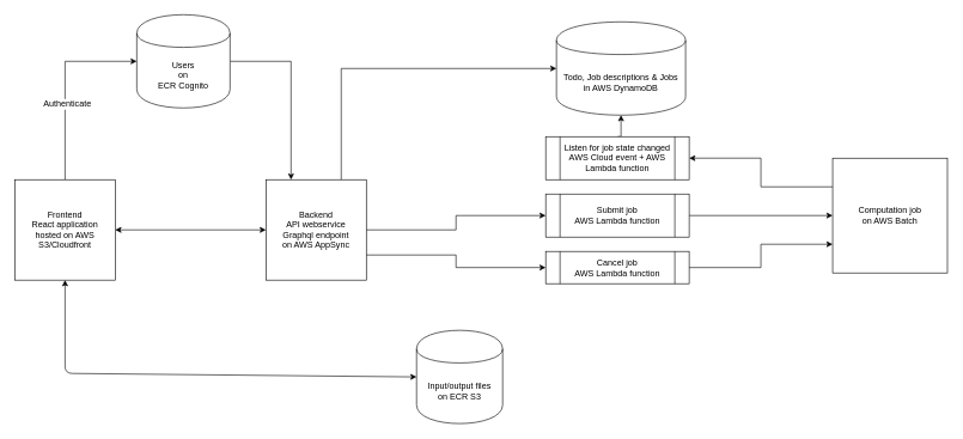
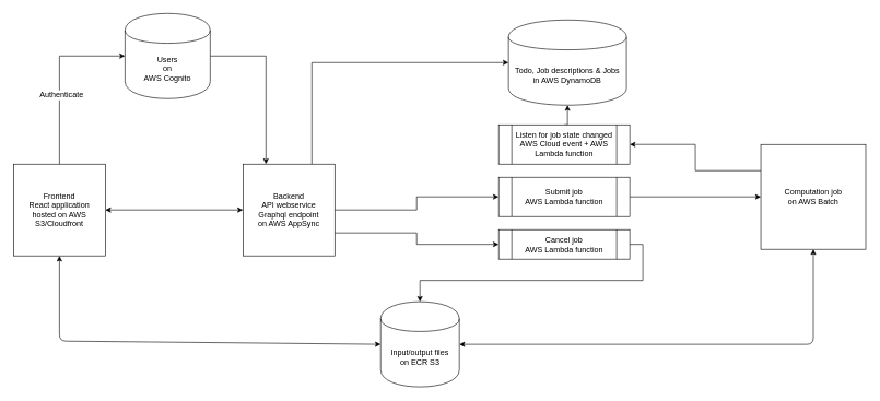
  <mxCell id="0" />
  <mxCell id="1" parent="0" />
  <mxCell id="2" style="edgeStyle=orthogonalEdgeStyle;rounded=0;orthogonalLoop=1;jettySize=auto;html=1;exitX=0;exitY=0.5;exitDx=0;exitDy=0;entryX=0;entryY=0.5;entryDx=0;entryDy=0;" edge="1" parent="1" source="4" target="11"><mxGeometry relative="1" as="geometry" /></mxCell>
  <mxCell id="3" value="Authenticate" style="text;html=1;align=center;verticalAlign=middle;resizable=0;points=[];labelBackgroundColor=#ffffff;" vertex="1" connectable="0" parent="2"><mxGeometry x="-0.2" y="-2" relative="1" as="geometry"><mxPoint as="offset" /></mxGeometry></mxCell>
  <mxCell id="4" value="Frontend&lt;br&gt;React application&lt;br&gt;hosted on AWS S3/Cloudfront" style="whiteSpace=wrap;html=1;aspect=fixed;direction=south;" vertex="1" parent="1"><mxGeometry x="20" y="250" width="140" height="140" as="geometry" /></mxCell>
  <mxCell id="5" style="edgeStyle=orthogonalEdgeStyle;rounded=0;orthogonalLoop=1;jettySize=auto;html=1;exitX=1;exitY=0.5;exitDx=0;exitDy=0;" edge="1" parent="1" source="4" target="4"><mxGeometry relative="1" as="geometry" /></mxCell>
  <mxCell id="6" style="edgeStyle=orthogonalEdgeStyle;rounded=0;orthogonalLoop=1;jettySize=auto;html=1;exitX=0.75;exitY=0;exitDx=0;exitDy=0;entryX=0;entryY=0.5;entryDx=0;entryDy=0;" edge="1" parent="1" source="9" target="13"><mxGeometry relative="1" as="geometry" /></mxCell>
  <mxCell id="7" style="edgeStyle=orthogonalEdgeStyle;rounded=0;orthogonalLoop=1;jettySize=auto;html=1;exitX=1;exitY=0.5;exitDx=0;exitDy=0;" edge="1" parent="1" source="9" target="15"><mxGeometry relative="1" as="geometry" /></mxCell>
  <mxCell id="8" style="edgeStyle=orthogonalEdgeStyle;rounded=0;orthogonalLoop=1;jettySize=auto;html=1;exitX=1;exitY=0.75;exitDx=0;exitDy=0;entryX=0;entryY=0.5;entryDx=0;entryDy=0;" edge="1" parent="1" source="9" target="17"><mxGeometry relative="1" as="geometry" /></mxCell>
  <mxCell id="9" value="Backend &lt;br&gt;API webservice&lt;br&gt;Graphql endpoint&lt;br&gt;on AWS AppSync" style="whiteSpace=wrap;html=1;aspect=fixed;" vertex="1" parent="1"><mxGeometry x="370" y="250" width="140" height="140" as="geometry" /></mxCell>
  <mxCell id="10" style="edgeStyle=orthogonalEdgeStyle;rounded=0;orthogonalLoop=1;jettySize=auto;html=1;entryX=0.25;entryY=0;entryDx=0;entryDy=0;exitX=1;exitY=0.5;exitDx=0;exitDy=0;" edge="1" parent="1" source="11" target="9"><mxGeometry relative="1" as="geometry" /></mxCell>
- <mxCell id="11" value="Users&lt;br&gt;on &lt;br&gt;ECR Cognito" style="shape=cylinder;whiteSpace=wrap;html=1;boundedLbl=1;backgroundOutline=1;" vertex="1" parent="1"><mxGeometry x="190" y="20" width="130" height="130" as="geometry" /></mxCell>
+ <mxCell id="11" value="Users&lt;br&gt;on &lt;br&gt;AWS Cognito" style="shape=cylinder;whiteSpace=wrap;html=1;boundedLbl=1;backgroundOutline=1;" vertex="1" parent="1"><mxGeometry x="190" y="20" width="130" height="130" as="geometry" /></mxCell>
  <mxCell id="12" value="" style="endArrow=classic;startArrow=classic;html=1;exitX=0.5;exitY=0;exitDx=0;exitDy=0;entryX=0;entryY=0.5;entryDx=0;entryDy=0;" edge="1" parent="1" source="4" target="9"><mxGeometry width="50" height="50" relative="1" as="geometry"><mxPoint x="100" y="470" as="sourcePoint" /><mxPoint x="150" y="420" as="targetPoint" /></mxGeometry></mxCell>
  <mxCell id="13" value="Todo, Job descriptions &amp;amp; Jobs&lt;br&gt;in AWS DynamoDB" style="shape=cylinder;whiteSpace=wrap;html=1;boundedLbl=1;backgroundOutline=1;" vertex="1" parent="1"><mxGeometry x="775" y="30" width="180" height="130" as="geometry" /></mxCell>
  <mxCell id="14" style="edgeStyle=orthogonalEdgeStyle;rounded=0;orthogonalLoop=1;jettySize=auto;html=1;exitX=1;exitY=0.5;exitDx=0;exitDy=0;" edge="1" parent="1" source="15" target="19"><mxGeometry relative="1" as="geometry" /></mxCell>
  <mxCell id="15" value="Submit job&lt;br&gt;AWS Lambda function" style="shape=process;whiteSpace=wrap;html=1;backgroundOutline=1;" vertex="1" parent="1"><mxGeometry x="760" y="270" width="200" height="60" as="geometry" /></mxCell>
- <mxCell id="16" style="edgeStyle=orthogonalEdgeStyle;rounded=0;orthogonalLoop=1;jettySize=auto;html=1;exitX=1;exitY=0.5;exitDx=0;exitDy=0;entryX=0;entryY=0.75;entryDx=0;entryDy=0;" edge="1" parent="1" source="17" target="19"><mxGeometry relative="1" as="geometry" /></mxCell>
+ <mxCell id="16" style="edgeStyle=orthogonalEdgeStyle;rounded=0;orthogonalLoop=1;jettySize=auto;html=1;exitX=1;exitY=0.5;exitDx=0;exitDy=0;" edge="1" parent="1" source="17" target="22"><mxGeometry relative="1" as="geometry" /></mxCell>
  <mxCell id="17" value="Cancel job&lt;br&gt;AWS Lambda function" style="shape=process;whiteSpace=wrap;html=1;backgroundOutline=1;" vertex="1" parent="1"><mxGeometry x="760" y="350" width="200" height="45" as="geometry" /></mxCell>
  <mxCell id="18" style="edgeStyle=orthogonalEdgeStyle;rounded=0;orthogonalLoop=1;jettySize=auto;html=1;exitX=0;exitY=0.25;exitDx=0;exitDy=0;entryX=1;entryY=0.5;entryDx=0;entryDy=0;" edge="1" parent="1" source="19" target="21"><mxGeometry relative="1" as="geometry" /></mxCell>
  <mxCell id="19" value="Computation job&lt;br&gt;on AWS Batch" style="whiteSpace=wrap;html=1;aspect=fixed;" vertex="1" parent="1"><mxGeometry x="1160" y="220" width="160" height="160" as="geometry" /></mxCell>
  <mxCell id="20" style="edgeStyle=orthogonalEdgeStyle;rounded=0;orthogonalLoop=1;jettySize=auto;html=1;exitX=0.5;exitY=0;exitDx=0;exitDy=0;entryX=0.5;entryY=1;entryDx=0;entryDy=0;" edge="1" parent="1" source="21" target="13"><mxGeometry relative="1" as="geometry" /></mxCell>
  <mxCell id="21" value="Listen for job state changed&lt;br&gt;AWS Cloud event + AWS Lambda function" style="shape=process;whiteSpace=wrap;html=1;backgroundOutline=1;" vertex="1" parent="1"><mxGeometry x="760" y="190" width="200" height="60" as="geometry" /></mxCell>
  <mxCell id="22" value="Input/output files&lt;br&gt;on ECR S3" style="shape=cylinder;whiteSpace=wrap;html=1;boundedLbl=1;backgroundOutline=1;" vertex="1" parent="1"><mxGeometry x="580" y="460" width="120" height="130" as="geometry" /></mxCell>
+ <mxCell id="23" value="" style="endArrow=classic;startArrow=classic;html=1;entryX=1;entryY=0.5;entryDx=0;entryDy=0;exitX=0.5;exitY=1;exitDx=0;exitDy=0;" edge="1" parent="1" source="19" target="22"><mxGeometry width="50" height="50" relative="1" as="geometry"><mxPoint x="100" y="660" as="sourcePoint" /><mxPoint x="150" y="610" as="targetPoint" /><Array as="points"><mxPoint x="1240" y="525" /></Array></mxGeometry></mxCell>
  <mxCell id="24" value="" style="endArrow=classic;startArrow=classic;html=1;entryX=0;entryY=0.5;entryDx=0;entryDy=0;exitX=1;exitY=0.5;exitDx=0;exitDy=0;" edge="1" parent="1" source="4" target="22"><mxGeometry width="50" height="50" relative="1" as="geometry"><mxPoint x="20" y="660" as="sourcePoint" /><mxPoint x="70" y="610" as="targetPoint" /><Array as="points"><mxPoint x="90" y="520" /></Array></mxGeometry></mxCell>
